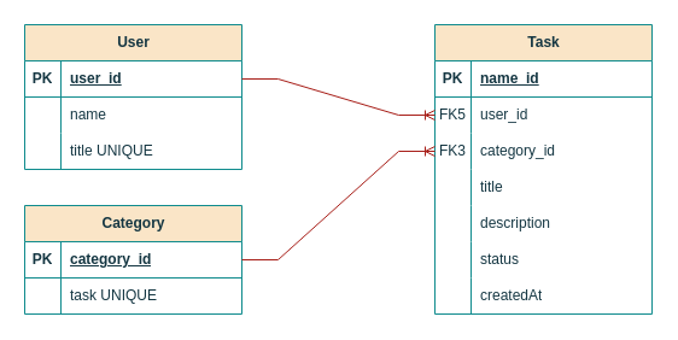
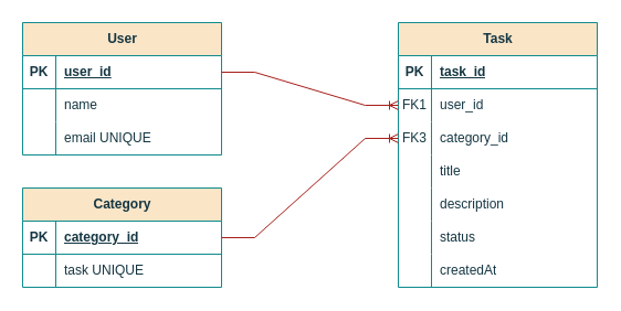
  <mxCell id="0" />
  <mxCell id="1" parent="0" />
  <mxCell id="2" value="User" style="shape=table;startSize=30;container=1;collapsible=1;childLayout=tableLayout;fixedRows=1;rowLines=0;fontStyle=1;align=center;resizeLast=1;html=1;labelBackgroundColor=none;rounded=0;fillColor=#FAE5C7;strokeColor=#0F8B8D;fontColor=#143642;" vertex="1" parent="1"><mxGeometry x="20" y="20" width="180" height="120" as="geometry" /></mxCell>
  <mxCell id="3" value="" style="shape=tableRow;horizontal=0;startSize=0;swimlaneHead=0;swimlaneBody=0;fillColor=none;collapsible=0;dropTarget=0;points=[[0,0.5],[1,0.5]];portConstraint=eastwest;top=0;left=0;right=0;bottom=1;labelBackgroundColor=none;rounded=0;strokeColor=#0F8B8D;fontColor=#143642;" vertex="1" parent="2"><mxGeometry y="30" width="180" height="30" as="geometry" /></mxCell>
  <mxCell id="4" value="PK" style="shape=partialRectangle;connectable=0;fillColor=none;top=0;left=0;bottom=0;right=0;fontStyle=1;overflow=hidden;whiteSpace=wrap;html=1;labelBackgroundColor=none;rounded=0;strokeColor=#0F8B8D;fontColor=#143642;" vertex="1" parent="3"><mxGeometry width="30" height="30" as="geometry"><mxRectangle width="30" height="30" as="alternateBounds" /></mxGeometry></mxCell>
  <mxCell id="5" value="user_id" style="shape=partialRectangle;connectable=0;fillColor=none;top=0;left=0;bottom=0;right=0;align=left;spacingLeft=6;fontStyle=5;overflow=hidden;whiteSpace=wrap;html=1;labelBackgroundColor=none;rounded=0;strokeColor=#0F8B8D;fontColor=#143642;" vertex="1" parent="3"><mxGeometry x="30" width="150" height="30" as="geometry"><mxRectangle width="150" height="30" as="alternateBounds" /></mxGeometry></mxCell>
  <mxCell id="6" value="" style="shape=tableRow;horizontal=0;startSize=0;swimlaneHead=0;swimlaneBody=0;fillColor=none;collapsible=0;dropTarget=0;points=[[0,0.5],[1,0.5]];portConstraint=eastwest;top=0;left=0;right=0;bottom=0;labelBackgroundColor=none;rounded=0;strokeColor=#0F8B8D;fontColor=#143642;" vertex="1" parent="2"><mxGeometry y="60" width="180" height="30" as="geometry" /></mxCell>
  <mxCell id="7" value="" style="shape=partialRectangle;connectable=0;fillColor=none;top=0;left=0;bottom=0;right=0;editable=1;overflow=hidden;whiteSpace=wrap;html=1;labelBackgroundColor=none;rounded=0;strokeColor=#0F8B8D;fontColor=#143642;" vertex="1" parent="6"><mxGeometry width="30" height="30" as="geometry"><mxRectangle width="30" height="30" as="alternateBounds" /></mxGeometry></mxCell>
  <mxCell id="8" value="name" style="shape=partialRectangle;connectable=0;fillColor=none;top=0;left=0;bottom=0;right=0;align=left;spacingLeft=6;overflow=hidden;whiteSpace=wrap;html=1;labelBackgroundColor=none;rounded=0;strokeColor=#0F8B8D;fontColor=#143642;" vertex="1" parent="6"><mxGeometry x="30" width="150" height="30" as="geometry"><mxRectangle width="150" height="30" as="alternateBounds" /></mxGeometry></mxCell>
  <mxCell id="9" value="" style="shape=tableRow;horizontal=0;startSize=0;swimlaneHead=0;swimlaneBody=0;fillColor=none;collapsible=0;dropTarget=0;points=[[0,0.5],[1,0.5]];portConstraint=eastwest;top=0;left=0;right=0;bottom=0;labelBackgroundColor=none;rounded=0;strokeColor=#0F8B8D;fontColor=#143642;" vertex="1" parent="2"><mxGeometry y="90" width="180" height="30" as="geometry" /></mxCell>
  <mxCell id="10" value="" style="shape=partialRectangle;connectable=0;fillColor=none;top=0;left=0;bottom=0;right=0;editable=1;overflow=hidden;whiteSpace=wrap;html=1;labelBackgroundColor=none;rounded=0;strokeColor=#0F8B8D;fontColor=#143642;" vertex="1" parent="9"><mxGeometry width="30" height="30" as="geometry"><mxRectangle width="30" height="30" as="alternateBounds" /></mxGeometry></mxCell>
- <mxCell id="11" value="title UNIQUE" style="shape=partialRectangle;connectable=0;fillColor=none;top=0;left=0;bottom=0;right=0;align=left;spacingLeft=6;overflow=hidden;whiteSpace=wrap;html=1;labelBackgroundColor=none;rounded=0;strokeColor=#0F8B8D;fontColor=#143642;" vertex="1" parent="9"><mxGeometry x="30" width="150" height="30" as="geometry"><mxRectangle width="150" height="30" as="alternateBounds" /></mxGeometry></mxCell>
+ <mxCell id="11" value="email UNIQUE" style="shape=partialRectangle;connectable=0;fillColor=none;top=0;left=0;bottom=0;right=0;align=left;spacingLeft=6;overflow=hidden;whiteSpace=wrap;html=1;labelBackgroundColor=none;rounded=0;strokeColor=#0F8B8D;fontColor=#143642;" vertex="1" parent="9"><mxGeometry x="30" width="150" height="30" as="geometry"><mxRectangle width="150" height="30" as="alternateBounds" /></mxGeometry></mxCell>
  <mxCell id="12" value="Task" style="shape=table;startSize=30;container=1;collapsible=1;childLayout=tableLayout;fixedRows=1;rowLines=0;fontStyle=1;align=center;resizeLast=1;html=1;labelBackgroundColor=none;rounded=0;fillColor=#FAE5C7;strokeColor=#0F8B8D;fontColor=#143642;" vertex="1" parent="1"><mxGeometry x="360" y="20" width="180" height="240" as="geometry" /></mxCell>
  <mxCell id="13" value="" style="shape=tableRow;horizontal=0;startSize=0;swimlaneHead=0;swimlaneBody=0;fillColor=none;collapsible=0;dropTarget=0;points=[[0,0.5],[1,0.5]];portConstraint=eastwest;top=0;left=0;right=0;bottom=1;labelBackgroundColor=none;rounded=0;strokeColor=#0F8B8D;fontColor=#143642;" vertex="1" parent="12"><mxGeometry y="30" width="180" height="30" as="geometry" /></mxCell>
  <mxCell id="14" value="PK" style="shape=partialRectangle;connectable=0;fillColor=none;top=0;left=0;bottom=0;right=0;fontStyle=1;overflow=hidden;whiteSpace=wrap;html=1;labelBackgroundColor=none;rounded=0;strokeColor=#0F8B8D;fontColor=#143642;" vertex="1" parent="13"><mxGeometry width="30" height="30" as="geometry"><mxRectangle width="30" height="30" as="alternateBounds" /></mxGeometry></mxCell>
- <mxCell id="15" value="name_id" style="shape=partialRectangle;connectable=0;fillColor=none;top=0;left=0;bottom=0;right=0;align=left;spacingLeft=6;fontStyle=5;overflow=hidden;whiteSpace=wrap;html=1;labelBackgroundColor=none;rounded=0;strokeColor=#0F8B8D;fontColor=#143642;" vertex="1" parent="13"><mxGeometry x="30" width="150" height="30" as="geometry"><mxRectangle width="150" height="30" as="alternateBounds" /></mxGeometry></mxCell>
+ <mxCell id="15" value="task_id" style="shape=partialRectangle;connectable=0;fillColor=none;top=0;left=0;bottom=0;right=0;align=left;spacingLeft=6;fontStyle=5;overflow=hidden;whiteSpace=wrap;html=1;labelBackgroundColor=none;rounded=0;strokeColor=#0F8B8D;fontColor=#143642;" vertex="1" parent="13"><mxGeometry x="30" width="150" height="30" as="geometry"><mxRectangle width="150" height="30" as="alternateBounds" /></mxGeometry></mxCell>
  <mxCell id="16" value="" style="shape=tableRow;horizontal=0;startSize=0;swimlaneHead=0;swimlaneBody=0;fillColor=none;collapsible=0;dropTarget=0;points=[[0,0.5],[1,0.5]];portConstraint=eastwest;top=0;left=0;right=0;bottom=0;labelBackgroundColor=none;rounded=0;strokeColor=#0F8B8D;fontColor=#143642;" vertex="1" parent="12"><mxGeometry y="60" width="180" height="30" as="geometry" /></mxCell>
- <mxCell id="17" value="FK5" style="shape=partialRectangle;connectable=0;fillColor=none;top=0;left=0;bottom=0;right=0;editable=1;overflow=hidden;whiteSpace=wrap;html=1;labelBackgroundColor=none;rounded=0;strokeColor=#0F8B8D;fontColor=#143642;" vertex="1" parent="16"><mxGeometry width="30" height="30" as="geometry"><mxRectangle width="30" height="30" as="alternateBounds" /></mxGeometry></mxCell>
+ <mxCell id="17" value="FK1" style="shape=partialRectangle;connectable=0;fillColor=none;top=0;left=0;bottom=0;right=0;editable=1;overflow=hidden;whiteSpace=wrap;html=1;labelBackgroundColor=none;rounded=0;strokeColor=#0F8B8D;fontColor=#143642;" vertex="1" parent="16"><mxGeometry width="30" height="30" as="geometry"><mxRectangle width="30" height="30" as="alternateBounds" /></mxGeometry></mxCell>
  <mxCell id="18" value="user_id" style="shape=partialRectangle;connectable=0;fillColor=none;top=0;left=0;bottom=0;right=0;align=left;spacingLeft=6;overflow=hidden;whiteSpace=wrap;html=1;labelBackgroundColor=none;rounded=0;strokeColor=#0F8B8D;fontColor=#143642;" vertex="1" parent="16"><mxGeometry x="30" width="150" height="30" as="geometry"><mxRectangle width="150" height="30" as="alternateBounds" /></mxGeometry></mxCell>
  <mxCell id="19" value="" style="shape=tableRow;horizontal=0;startSize=0;swimlaneHead=0;swimlaneBody=0;fillColor=none;collapsible=0;dropTarget=0;points=[[0,0.5],[1,0.5]];portConstraint=eastwest;top=0;left=0;right=0;bottom=0;labelBackgroundColor=none;rounded=0;strokeColor=#0F8B8D;fontColor=#143642;" vertex="1" parent="12"><mxGeometry y="90" width="180" height="30" as="geometry" /></mxCell>
  <mxCell id="20" value="FK3" style="shape=partialRectangle;connectable=0;fillColor=none;top=0;left=0;bottom=0;right=0;editable=1;overflow=hidden;whiteSpace=wrap;html=1;labelBackgroundColor=none;rounded=0;strokeColor=#0F8B8D;fontColor=#143642;" vertex="1" parent="19"><mxGeometry width="30" height="30" as="geometry"><mxRectangle width="30" height="30" as="alternateBounds" /></mxGeometry></mxCell>
  <mxCell id="21" value="category_id" style="shape=partialRectangle;connectable=0;fillColor=none;top=0;left=0;bottom=0;right=0;align=left;spacingLeft=6;overflow=hidden;whiteSpace=wrap;html=1;labelBackgroundColor=none;rounded=0;strokeColor=#0F8B8D;fontColor=#143642;" vertex="1" parent="19"><mxGeometry x="30" width="150" height="30" as="geometry"><mxRectangle width="150" height="30" as="alternateBounds" /></mxGeometry></mxCell>
  <mxCell id="22" value="" style="shape=tableRow;horizontal=0;startSize=0;swimlaneHead=0;swimlaneBody=0;fillColor=none;collapsible=0;dropTarget=0;points=[[0,0.5],[1,0.5]];portConstraint=eastwest;top=0;left=0;right=0;bottom=0;labelBackgroundColor=none;rounded=0;strokeColor=#0F8B8D;fontColor=#143642;" vertex="1" parent="12"><mxGeometry y="120" width="180" height="30" as="geometry" /></mxCell>
  <mxCell id="23" value="" style="shape=partialRectangle;connectable=0;fillColor=none;top=0;left=0;bottom=0;right=0;editable=1;overflow=hidden;whiteSpace=wrap;html=1;labelBackgroundColor=none;rounded=0;strokeColor=#0F8B8D;fontColor=#143642;" vertex="1" parent="22"><mxGeometry width="30" height="30" as="geometry"><mxRectangle width="30" height="30" as="alternateBounds" /></mxGeometry></mxCell>
  <mxCell id="24" value="title" style="shape=partialRectangle;connectable=0;fillColor=none;top=0;left=0;bottom=0;right=0;align=left;spacingLeft=6;overflow=hidden;whiteSpace=wrap;html=1;labelBackgroundColor=none;rounded=0;strokeColor=#0F8B8D;fontColor=#143642;" vertex="1" parent="22"><mxGeometry x="30" width="150" height="30" as="geometry"><mxRectangle width="150" height="30" as="alternateBounds" /></mxGeometry></mxCell>
  <mxCell id="25" style="shape=tableRow;horizontal=0;startSize=0;swimlaneHead=0;swimlaneBody=0;fillColor=none;collapsible=0;dropTarget=0;points=[[0,0.5],[1,0.5]];portConstraint=eastwest;top=0;left=0;right=0;bottom=0;labelBackgroundColor=none;rounded=0;strokeColor=#0F8B8D;fontColor=#143642;" vertex="1" parent="12"><mxGeometry y="150" width="180" height="30" as="geometry" /></mxCell>
  <mxCell id="26" style="shape=partialRectangle;connectable=0;fillColor=none;top=0;left=0;bottom=0;right=0;editable=1;overflow=hidden;whiteSpace=wrap;html=1;labelBackgroundColor=none;rounded=0;strokeColor=#0F8B8D;fontColor=#143642;" vertex="1" parent="25"><mxGeometry width="30" height="30" as="geometry"><mxRectangle width="30" height="30" as="alternateBounds" /></mxGeometry></mxCell>
  <mxCell id="27" value="description" style="shape=partialRectangle;connectable=0;fillColor=none;top=0;left=0;bottom=0;right=0;align=left;spacingLeft=6;overflow=hidden;whiteSpace=wrap;html=1;labelBackgroundColor=none;rounded=0;strokeColor=#0F8B8D;fontColor=#143642;" vertex="1" parent="25"><mxGeometry x="30" width="150" height="30" as="geometry"><mxRectangle width="150" height="30" as="alternateBounds" /></mxGeometry></mxCell>
  <mxCell id="28" style="shape=tableRow;horizontal=0;startSize=0;swimlaneHead=0;swimlaneBody=0;fillColor=none;collapsible=0;dropTarget=0;points=[[0,0.5],[1,0.5]];portConstraint=eastwest;top=0;left=0;right=0;bottom=0;labelBackgroundColor=none;rounded=0;strokeColor=#0F8B8D;fontColor=#143642;" vertex="1" parent="12"><mxGeometry y="180" width="180" height="30" as="geometry" /></mxCell>
  <mxCell id="29" style="shape=partialRectangle;connectable=0;fillColor=none;top=0;left=0;bottom=0;right=0;editable=1;overflow=hidden;whiteSpace=wrap;html=1;labelBackgroundColor=none;rounded=0;strokeColor=#0F8B8D;fontColor=#143642;" vertex="1" parent="28"><mxGeometry width="30" height="30" as="geometry"><mxRectangle width="30" height="30" as="alternateBounds" /></mxGeometry></mxCell>
  <mxCell id="30" value="status" style="shape=partialRectangle;connectable=0;fillColor=none;top=0;left=0;bottom=0;right=0;align=left;spacingLeft=6;overflow=hidden;whiteSpace=wrap;html=1;labelBackgroundColor=none;rounded=0;strokeColor=#0F8B8D;fontColor=#143642;" vertex="1" parent="28"><mxGeometry x="30" width="150" height="30" as="geometry"><mxRectangle width="150" height="30" as="alternateBounds" /></mxGeometry></mxCell>
  <mxCell id="31" style="shape=tableRow;horizontal=0;startSize=0;swimlaneHead=0;swimlaneBody=0;fillColor=none;collapsible=0;dropTarget=0;points=[[0,0.5],[1,0.5]];portConstraint=eastwest;top=0;left=0;right=0;bottom=0;labelBackgroundColor=none;rounded=0;strokeColor=#0F8B8D;fontColor=#143642;" vertex="1" parent="12"><mxGeometry y="210" width="180" height="30" as="geometry" /></mxCell>
  <mxCell id="32" style="shape=partialRectangle;connectable=0;fillColor=none;top=0;left=0;bottom=0;right=0;editable=1;overflow=hidden;whiteSpace=wrap;html=1;labelBackgroundColor=none;rounded=0;strokeColor=#0F8B8D;fontColor=#143642;" vertex="1" parent="31"><mxGeometry width="30" height="30" as="geometry"><mxRectangle width="30" height="30" as="alternateBounds" /></mxGeometry></mxCell>
  <mxCell id="33" value="createdAt" style="shape=partialRectangle;connectable=0;fillColor=none;top=0;left=0;bottom=0;right=0;align=left;spacingLeft=6;overflow=hidden;whiteSpace=wrap;html=1;labelBackgroundColor=none;rounded=0;strokeColor=#0F8B8D;fontColor=#143642;" vertex="1" parent="31"><mxGeometry x="30" width="150" height="30" as="geometry"><mxRectangle width="150" height="30" as="alternateBounds" /></mxGeometry></mxCell>
  <mxCell id="34" value="Category" style="shape=table;startSize=30;container=1;collapsible=1;childLayout=tableLayout;fixedRows=1;rowLines=0;fontStyle=1;align=center;resizeLast=1;html=1;labelBackgroundColor=none;rounded=0;fillColor=#FAE5C7;strokeColor=#0F8B8D;fontColor=#143642;" vertex="1" parent="1"><mxGeometry x="20" y="170" width="180" height="90" as="geometry" /></mxCell>
  <mxCell id="35" value="" style="shape=tableRow;horizontal=0;startSize=0;swimlaneHead=0;swimlaneBody=0;fillColor=none;collapsible=0;dropTarget=0;points=[[0,0.5],[1,0.5]];portConstraint=eastwest;top=0;left=0;right=0;bottom=1;labelBackgroundColor=none;rounded=0;strokeColor=#0F8B8D;fontColor=#143642;" vertex="1" parent="34"><mxGeometry y="30" width="180" height="30" as="geometry" /></mxCell>
  <mxCell id="36" value="PK" style="shape=partialRectangle;connectable=0;fillColor=none;top=0;left=0;bottom=0;right=0;fontStyle=1;overflow=hidden;whiteSpace=wrap;html=1;labelBackgroundColor=none;rounded=0;strokeColor=#0F8B8D;fontColor=#143642;" vertex="1" parent="35"><mxGeometry width="30" height="30" as="geometry"><mxRectangle width="30" height="30" as="alternateBounds" /></mxGeometry></mxCell>
  <mxCell id="37" value="category_id" style="shape=partialRectangle;connectable=0;fillColor=none;top=0;left=0;bottom=0;right=0;align=left;spacingLeft=6;fontStyle=5;overflow=hidden;whiteSpace=wrap;html=1;labelBackgroundColor=none;rounded=0;strokeColor=#0F8B8D;fontColor=#143642;" vertex="1" parent="35"><mxGeometry x="30" width="150" height="30" as="geometry"><mxRectangle width="150" height="30" as="alternateBounds" /></mxGeometry></mxCell>
  <mxCell id="38" value="" style="shape=tableRow;horizontal=0;startSize=0;swimlaneHead=0;swimlaneBody=0;fillColor=none;collapsible=0;dropTarget=0;points=[[0,0.5],[1,0.5]];portConstraint=eastwest;top=0;left=0;right=0;bottom=0;labelBackgroundColor=none;rounded=0;strokeColor=#0F8B8D;fontColor=#143642;" vertex="1" parent="34"><mxGeometry y="60" width="180" height="30" as="geometry" /></mxCell>
  <mxCell id="39" value="" style="shape=partialRectangle;connectable=0;fillColor=none;top=0;left=0;bottom=0;right=0;editable=1;overflow=hidden;whiteSpace=wrap;html=1;labelBackgroundColor=none;rounded=0;strokeColor=#0F8B8D;fontColor=#143642;" vertex="1" parent="38"><mxGeometry width="30" height="30" as="geometry"><mxRectangle width="30" height="30" as="alternateBounds" /></mxGeometry></mxCell>
  <mxCell id="40" value="task UNIQUE" style="shape=partialRectangle;connectable=0;fillColor=none;top=0;left=0;bottom=0;right=0;align=left;spacingLeft=6;overflow=hidden;whiteSpace=wrap;html=1;labelBackgroundColor=none;rounded=0;strokeColor=#0F8B8D;fontColor=#143642;" vertex="1" parent="38"><mxGeometry x="30" width="150" height="30" as="geometry"><mxRectangle width="150" height="30" as="alternateBounds" /></mxGeometry></mxCell>
  <mxCell id="41" value="" style="edgeStyle=entityRelationEdgeStyle;fontSize=12;html=1;endArrow=ERoneToMany;rounded=0;entryX=0;entryY=0.5;entryDx=0;entryDy=0;exitX=1;exitY=0.5;exitDx=0;exitDy=0;labelBackgroundColor=none;fontColor=default;strokeColor=#A8201A;" edge="1" parent="1" source="3" target="16"><mxGeometry width="100" height="100" relative="1" as="geometry"><mxPoint x="210" y="310" as="sourcePoint" /><mxPoint x="310" y="210" as="targetPoint" /></mxGeometry></mxCell>
  <mxCell id="42" value="" style="edgeStyle=entityRelationEdgeStyle;fontSize=12;html=1;endArrow=ERoneToMany;rounded=0;entryX=0;entryY=0.5;entryDx=0;entryDy=0;exitX=1;exitY=0.5;exitDx=0;exitDy=0;labelBackgroundColor=none;fontColor=default;strokeColor=#A8201A;" edge="1" parent="1" source="35" target="19"><mxGeometry width="100" height="100" relative="1" as="geometry"><mxPoint x="150" y="75" as="sourcePoint" /><mxPoint x="460" y="105" as="targetPoint" /></mxGeometry></mxCell>
